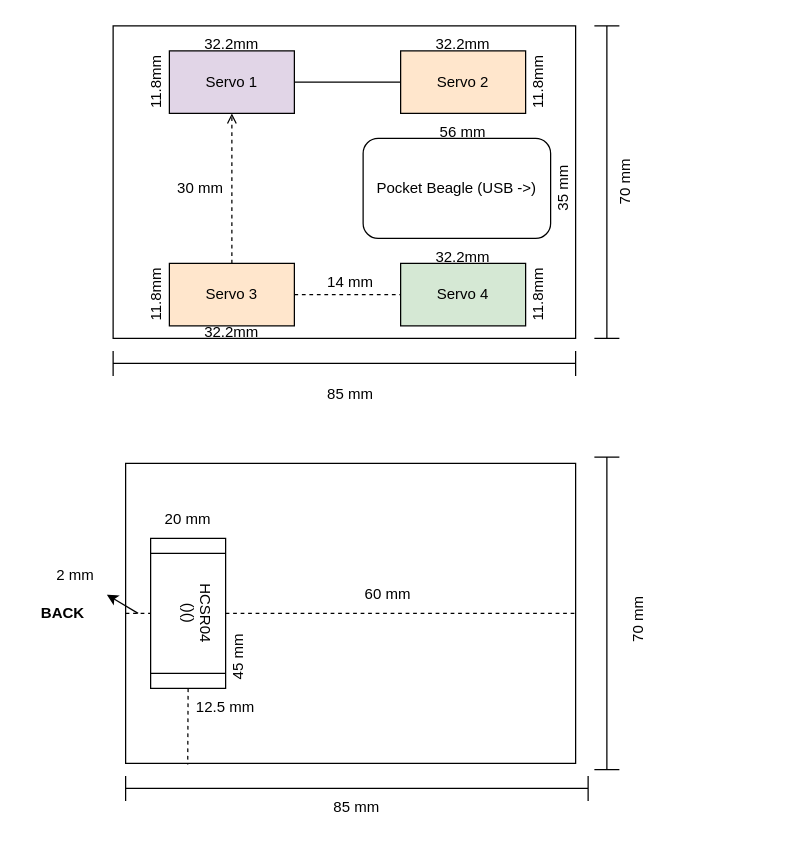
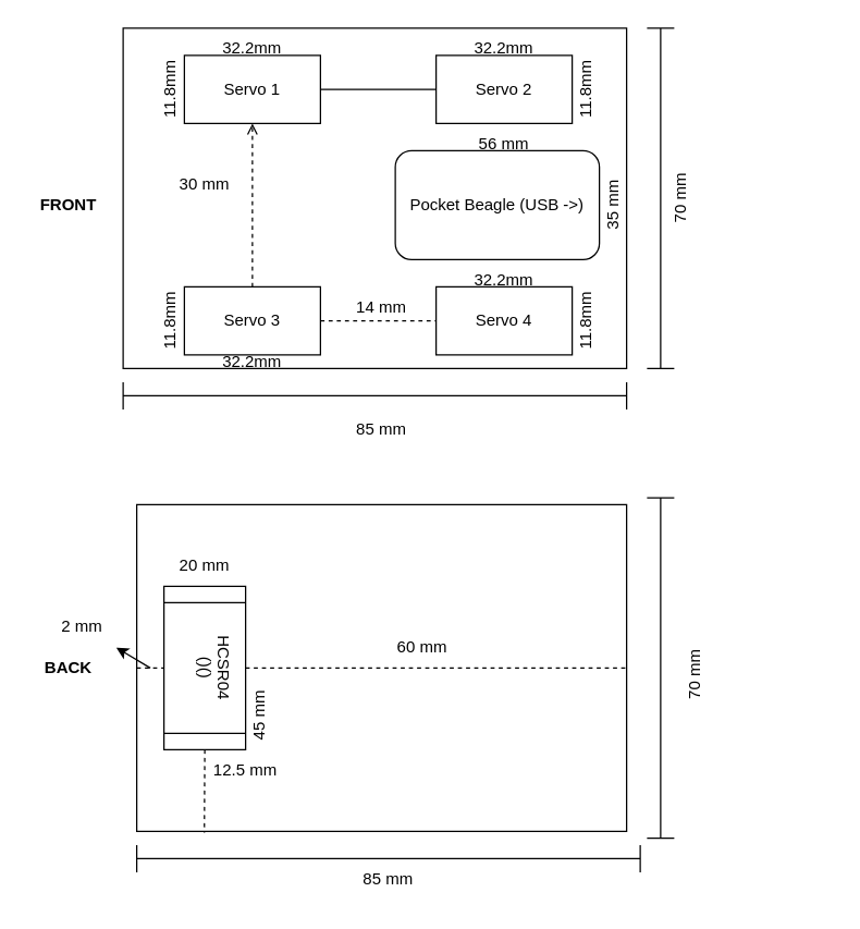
  <mxCell id="0" />
  <mxCell id="1" parent="0" />
  <mxCell id="2" value="" style="rounded=0;whiteSpace=wrap;html=1;" parent="1" vertex="1"><mxGeometry x="90" y="20" width="370" height="250" as="geometry" /></mxCell>
+ <mxCell id="3" value="&lt;b&gt;FRONT&lt;/b&gt;" style="text;html=1;strokeColor=none;fillColor=none;align=center;verticalAlign=middle;whiteSpace=wrap;rounded=0;" parent="1" vertex="1"><mxGeometry x="20" y="135" width="60" height="30" as="geometry" /></mxCell>
  <mxCell id="4" value="Pocket Beagle (USB -&amp;gt;)" style="rounded=1;whiteSpace=wrap;html=1;" parent="1" vertex="1"><mxGeometry x="290" y="110" width="150" height="80" as="geometry" /></mxCell>
  <mxCell id="5" value="" style="rounded=0;whiteSpace=wrap;html=1;" parent="1" vertex="1"><mxGeometry x="100" y="370" width="360" height="240" as="geometry" /></mxCell>
  <mxCell id="6" value="&lt;div&gt;HCSR04 &lt;br&gt;&lt;/div&gt;&lt;div&gt;()()&lt;br&gt;&lt;/div&gt;&lt;div&gt;&lt;br&gt;&lt;/div&gt;" style="shape=process;whiteSpace=wrap;html=1;backgroundOutline=1;rotation=90;" parent="1" vertex="1"><mxGeometry x="90" y="460" width="120" height="60" as="geometry" /></mxCell>
  <mxCell id="7" value="&lt;b&gt;BACK&lt;/b&gt;" style="text;html=1;strokeColor=none;fillColor=none;align=center;verticalAlign=middle;whiteSpace=wrap;rounded=0;" parent="1" vertex="1"><mxGeometry x="20" y="475" width="60" height="30" as="geometry" /></mxCell>
- <mxCell id="8" value="Servo 1 " style="rounded=0;whiteSpace=wrap;html=1;fillColor=#e1d5e7;" parent="1" vertex="1"><mxGeometry x="135" y="40" width="100" height="50" as="geometry" /></mxCell>
- <mxCell id="9" value="Servo 2 " style="rounded=0;whiteSpace=wrap;html=1;fillColor=#ffe6cc;" parent="1" vertex="1"><mxGeometry x="320" y="40" width="100" height="50" as="geometry" /></mxCell>
- <mxCell id="10" value="Servo 3 " style="rounded=0;whiteSpace=wrap;html=1;fillColor=#ffe6cc;" parent="1" vertex="1"><mxGeometry x="135" y="210" width="100" height="50" as="geometry" /></mxCell>
- <mxCell id="11" value="Servo 4" style="rounded=0;whiteSpace=wrap;html=1;fillColor=#d5e8d4;" parent="1" vertex="1"><mxGeometry x="320" y="210" width="100" height="50" as="geometry" /></mxCell>
+ <mxCell id="8" value="Servo 1 " style="rounded=0;whiteSpace=wrap;html=1;" parent="1" vertex="1"><mxGeometry x="135" y="40" width="100" height="50" as="geometry" /></mxCell>
+ <mxCell id="9" value="Servo 2 " style="rounded=0;whiteSpace=wrap;html=1;" parent="1" vertex="1"><mxGeometry x="320" y="40" width="100" height="50" as="geometry" /></mxCell>
+ <mxCell id="10" value="Servo 3 " style="rounded=0;whiteSpace=wrap;html=1;" parent="1" vertex="1"><mxGeometry x="135" y="210" width="100" height="50" as="geometry" /></mxCell>
+ <mxCell id="11" value="Servo 4" style="rounded=0;whiteSpace=wrap;html=1;" parent="1" vertex="1"><mxGeometry x="320" y="210" width="100" height="50" as="geometry" /></mxCell>
  <mxCell id="12" value="32.2mm" style="text;html=1;strokeColor=none;fillColor=none;align=center;verticalAlign=middle;whiteSpace=wrap;rounded=0;" parent="1" vertex="1"><mxGeometry x="155" y="250" width="60" height="30" as="geometry" /></mxCell>
  <mxCell id="13" value="11.8mm" style="text;html=1;strokeColor=none;fillColor=none;align=center;verticalAlign=middle;whiteSpace=wrap;rounded=0;rotation=-90;" parent="1" vertex="1"><mxGeometry x="95" y="220" width="60" height="30" as="geometry" /></mxCell>
  <mxCell id="14" value="32.2mm" style="text;html=1;strokeColor=none;fillColor=none;align=center;verticalAlign=middle;whiteSpace=wrap;rounded=0;" parent="1" vertex="1"><mxGeometry x="155" y="20" width="60" height="30" as="geometry" /></mxCell>
  <mxCell id="15" value="11.8mm" style="text;html=1;strokeColor=none;fillColor=none;align=center;verticalAlign=middle;whiteSpace=wrap;rounded=0;rotation=-90;" parent="1" vertex="1"><mxGeometry x="95" y="50" width="60" height="30" as="geometry" /></mxCell>
  <mxCell id="16" value="32.2mm" style="text;html=1;strokeColor=none;fillColor=none;align=center;verticalAlign=middle;whiteSpace=wrap;rounded=0;" parent="1" vertex="1"><mxGeometry x="340" y="20" width="60" height="30" as="geometry" /></mxCell>
  <mxCell id="17" value="11.8mm" style="text;html=1;strokeColor=none;fillColor=none;align=center;verticalAlign=middle;whiteSpace=wrap;rounded=0;rotation=-90;" parent="1" vertex="1"><mxGeometry x="400" y="50" width="60" height="30" as="geometry" /></mxCell>
  <mxCell id="18" value="11.8mm" style="text;html=1;strokeColor=none;fillColor=none;align=center;verticalAlign=middle;whiteSpace=wrap;rounded=0;rotation=-90;" parent="1" vertex="1"><mxGeometry x="400" y="220" width="60" height="30" as="geometry" /></mxCell>
  <mxCell id="19" value="32.2mm" style="text;html=1;strokeColor=none;fillColor=none;align=center;verticalAlign=middle;whiteSpace=wrap;rounded=0;" parent="1" vertex="1"><mxGeometry x="340" y="190" width="60" height="30" as="geometry" /></mxCell>
  <mxCell id="20" value="&lt;div&gt;35 mm&lt;/div&gt;" style="text;html=1;strokeColor=none;fillColor=none;align=center;verticalAlign=middle;whiteSpace=wrap;rounded=0;rotation=-90;" parent="1" vertex="1"><mxGeometry x="420" y="135" width="60" height="30" as="geometry" /></mxCell>
  <mxCell id="21" value="56 mm" style="text;html=1;strokeColor=none;fillColor=none;align=center;verticalAlign=middle;whiteSpace=wrap;rounded=0;rotation=0;" parent="1" vertex="1"><mxGeometry x="340" y="90" width="60" height="30" as="geometry" /></mxCell>
  <mxCell id="22" value="&lt;div&gt;70 mm&lt;/div&gt;" style="text;html=1;strokeColor=none;fillColor=none;align=center;verticalAlign=middle;whiteSpace=wrap;rounded=0;rotation=-90;" parent="1" vertex="1"><mxGeometry x="470" y="130" width="60" height="30" as="geometry" /></mxCell>
  <mxCell id="23" value="" style="shape=crossbar;whiteSpace=wrap;html=1;rounded=1;rotation=-90;" parent="1" vertex="1"><mxGeometry x="360" y="135" width="250" height="20" as="geometry" /></mxCell>
  <mxCell id="24" value="" style="shape=crossbar;whiteSpace=wrap;html=1;rounded=1;rotation=-180;" parent="1" vertex="1"><mxGeometry x="90" y="280" width="370" height="20" as="geometry" /></mxCell>
  <mxCell id="25" value="&lt;div&gt;85 mm&lt;/div&gt;" style="text;html=1;strokeColor=none;fillColor=none;align=center;verticalAlign=middle;whiteSpace=wrap;rounded=0;rotation=0;" parent="1" vertex="1"><mxGeometry x="250" y="300" width="60" height="30" as="geometry" /></mxCell>
  <mxCell id="26" value="&lt;div&gt;85 mm&lt;/div&gt;" style="text;html=1;strokeColor=none;fillColor=none;align=center;verticalAlign=middle;whiteSpace=wrap;rounded=0;rotation=0;" parent="1" vertex="1"><mxGeometry x="255" y="630" width="60" height="30" as="geometry" /></mxCell>
  <mxCell id="27" value="" style="shape=crossbar;whiteSpace=wrap;html=1;rounded=1;rotation=-180;" parent="1" vertex="1"><mxGeometry x="100" y="620" width="370" height="20" as="geometry" /></mxCell>
  <mxCell id="28" value="" style="shape=crossbar;whiteSpace=wrap;html=1;rounded=1;rotation=-90;" parent="1" vertex="1"><mxGeometry x="360" y="480" width="250" height="20" as="geometry" /></mxCell>
  <mxCell id="29" value="&lt;div&gt;70 mm&lt;/div&gt;" style="text;html=1;strokeColor=none;fillColor=none;align=center;verticalAlign=middle;whiteSpace=wrap;rounded=0;rotation=-90;" parent="1" vertex="1"><mxGeometry x="480" y="480" width="60" height="30" as="geometry" /></mxCell>
  <mxCell id="30" value="45 mm" style="text;html=1;strokeColor=none;fillColor=none;align=center;verticalAlign=middle;whiteSpace=wrap;rounded=0;rotation=-90;" parent="1" vertex="1"><mxGeometry x="160" y="510" width="60" height="30" as="geometry" /></mxCell>
  <mxCell id="31" value="&lt;div&gt;20 mm&lt;/div&gt;" style="text;html=1;strokeColor=none;fillColor=none;align=center;verticalAlign=middle;whiteSpace=wrap;rounded=0;rotation=0;" parent="1" vertex="1"><mxGeometry x="120" y="400" width="60" height="30" as="geometry" /></mxCell>
  <mxCell id="32" value="" style="endArrow=none;dashed=1;html=1;rounded=0;exitX=1;exitY=0.5;exitDx=0;exitDy=0;" edge="1" parent="1" source="10"><mxGeometry width="50" height="50" relative="1" as="geometry"><mxPoint x="290" y="300" as="sourcePoint" /><mxPoint x="320" y="235" as="targetPoint" /></mxGeometry></mxCell>
  <mxCell id="33" value="" style="endArrow=none;dashed=0;html=1;rounded=0;exitX=1;exitY=0.5;exitDx=0;exitDy=0;" edge="1" parent="1" source="8" target="9"><mxGeometry width="50" height="50" relative="1" as="geometry"><mxPoint x="290" y="300" as="sourcePoint" /><mxPoint x="340" y="250" as="targetPoint" /></mxGeometry></mxCell>
  <mxCell id="34" value="" style="endArrow=open;dashed=1;html=1;rounded=0;exitX=0.5;exitY=0;exitDx=0;exitDy=0;" edge="1" parent="1" source="10" target="8"><mxGeometry width="50" height="50" relative="1" as="geometry"><mxPoint x="290" y="300" as="sourcePoint" /><mxPoint x="340" y="250" as="targetPoint" /></mxGeometry></mxCell>
- <mxCell id="35" value="30 mm" style="text;html=1;strokeColor=none;fillColor=none;align=center;verticalAlign=middle;whiteSpace=wrap;rounded=0;" vertex="1" parent="1"><mxGeometry x="130" y="135" width="60" height="30" as="geometry" /></mxCell>
+ <mxCell id="35" value="30 mm" style="text;html=1;strokeColor=none;fillColor=none;align=center;verticalAlign=middle;whiteSpace=wrap;rounded=0;" vertex="1" parent="1"><mxGeometry x="120" y="120" width="60" height="30" as="geometry" /></mxCell>
  <mxCell id="36" value="14 mm" style="text;html=1;strokeColor=none;fillColor=none;align=center;verticalAlign=middle;whiteSpace=wrap;rounded=0;" vertex="1" parent="1"><mxGeometry x="250" y="210" width="60" height="30" as="geometry" /></mxCell>
  <mxCell id="37" value="" style="endArrow=none;dashed=1;html=1;rounded=0;exitX=0;exitY=0.5;exitDx=0;exitDy=0;" edge="1" parent="1" source="5" target="6"><mxGeometry width="50" height="50" relative="1" as="geometry"><mxPoint x="290" y="380" as="sourcePoint" /><mxPoint x="340" y="330" as="targetPoint" /></mxGeometry></mxCell>
  <mxCell id="38" value="2 mm" style="text;html=1;strokeColor=none;fillColor=none;align=center;verticalAlign=middle;whiteSpace=wrap;rounded=0;" vertex="1" parent="1"><mxGeometry x="30" y="445" width="60" height="30" as="geometry" /></mxCell>
  <mxCell id="39" value="" style="endArrow=classic;html=1;rounded=0;" edge="1" parent="1" target="38"><mxGeometry width="50" height="50" relative="1" as="geometry"><mxPoint x="110" y="490" as="sourcePoint" /><mxPoint x="340" y="360" as="targetPoint" /></mxGeometry></mxCell>
  <mxCell id="40" value="" style="endArrow=none;dashed=1;html=1;rounded=0;exitX=0.5;exitY=0;exitDx=0;exitDy=0;entryX=1;entryY=0.5;entryDx=0;entryDy=0;" edge="1" parent="1" source="6" target="5"><mxGeometry width="50" height="50" relative="1" as="geometry"><mxPoint x="290" y="410" as="sourcePoint" /><mxPoint x="340" y="360" as="targetPoint" /></mxGeometry></mxCell>
  <mxCell id="41" value="60 mm" style="text;html=1;strokeColor=none;fillColor=none;align=center;verticalAlign=middle;whiteSpace=wrap;rounded=0;" vertex="1" parent="1"><mxGeometry x="280" y="460" width="60" height="30" as="geometry" /></mxCell>
  <mxCell id="42" value="" style="endArrow=none;dashed=1;html=1;rounded=0;exitX=1;exitY=0.5;exitDx=0;exitDy=0;entryX=0.138;entryY=1.004;entryDx=0;entryDy=0;entryPerimeter=0;" edge="1" parent="1" source="6" target="5"><mxGeometry width="50" height="50" relative="1" as="geometry"><mxPoint x="290" y="440" as="sourcePoint" /><mxPoint x="340" y="390" as="targetPoint" /></mxGeometry></mxCell>
  <mxCell id="43" value="12.5 mm" style="text;html=1;strokeColor=none;fillColor=none;align=center;verticalAlign=middle;whiteSpace=wrap;rounded=0;" vertex="1" parent="1"><mxGeometry x="150" y="550" width="60" height="30" as="geometry" /></mxCell>
